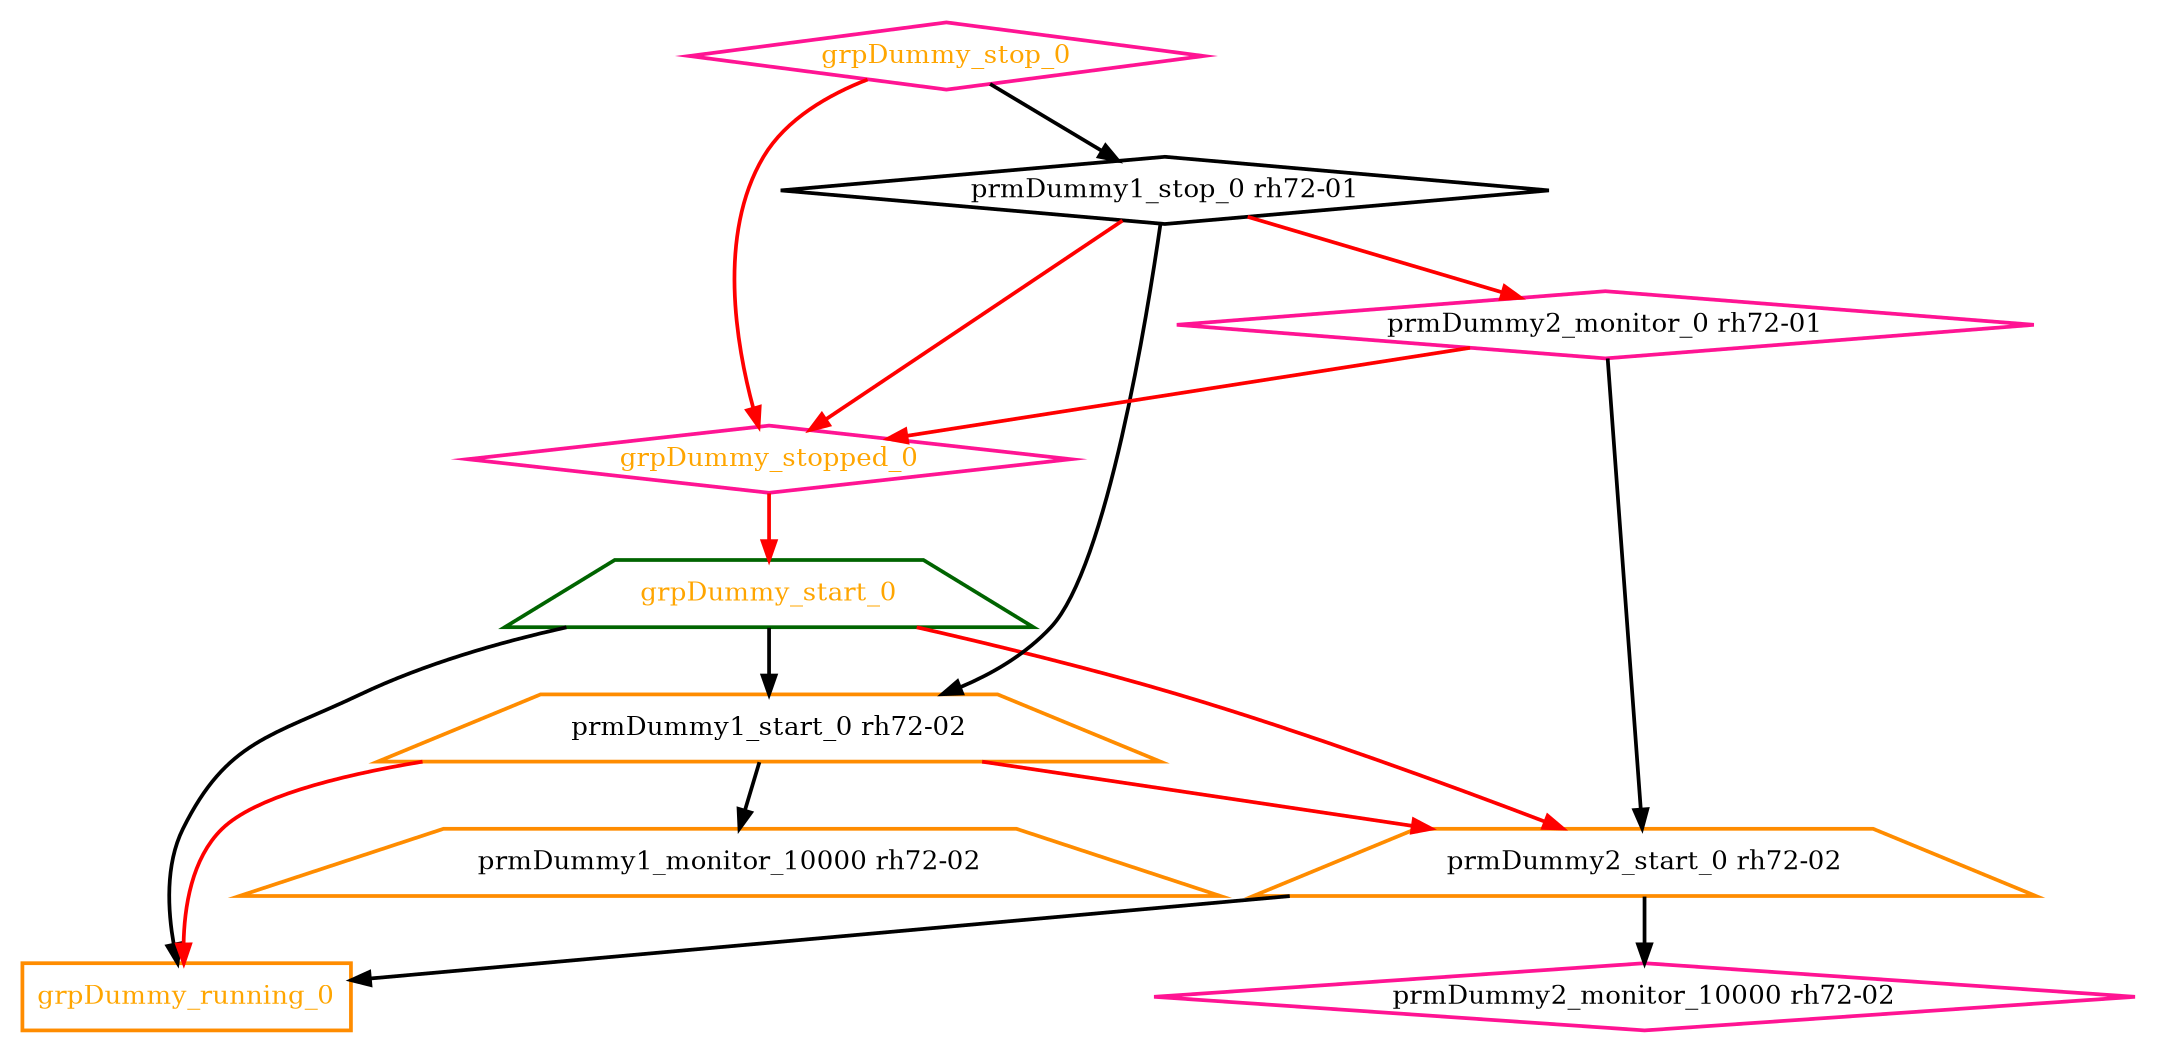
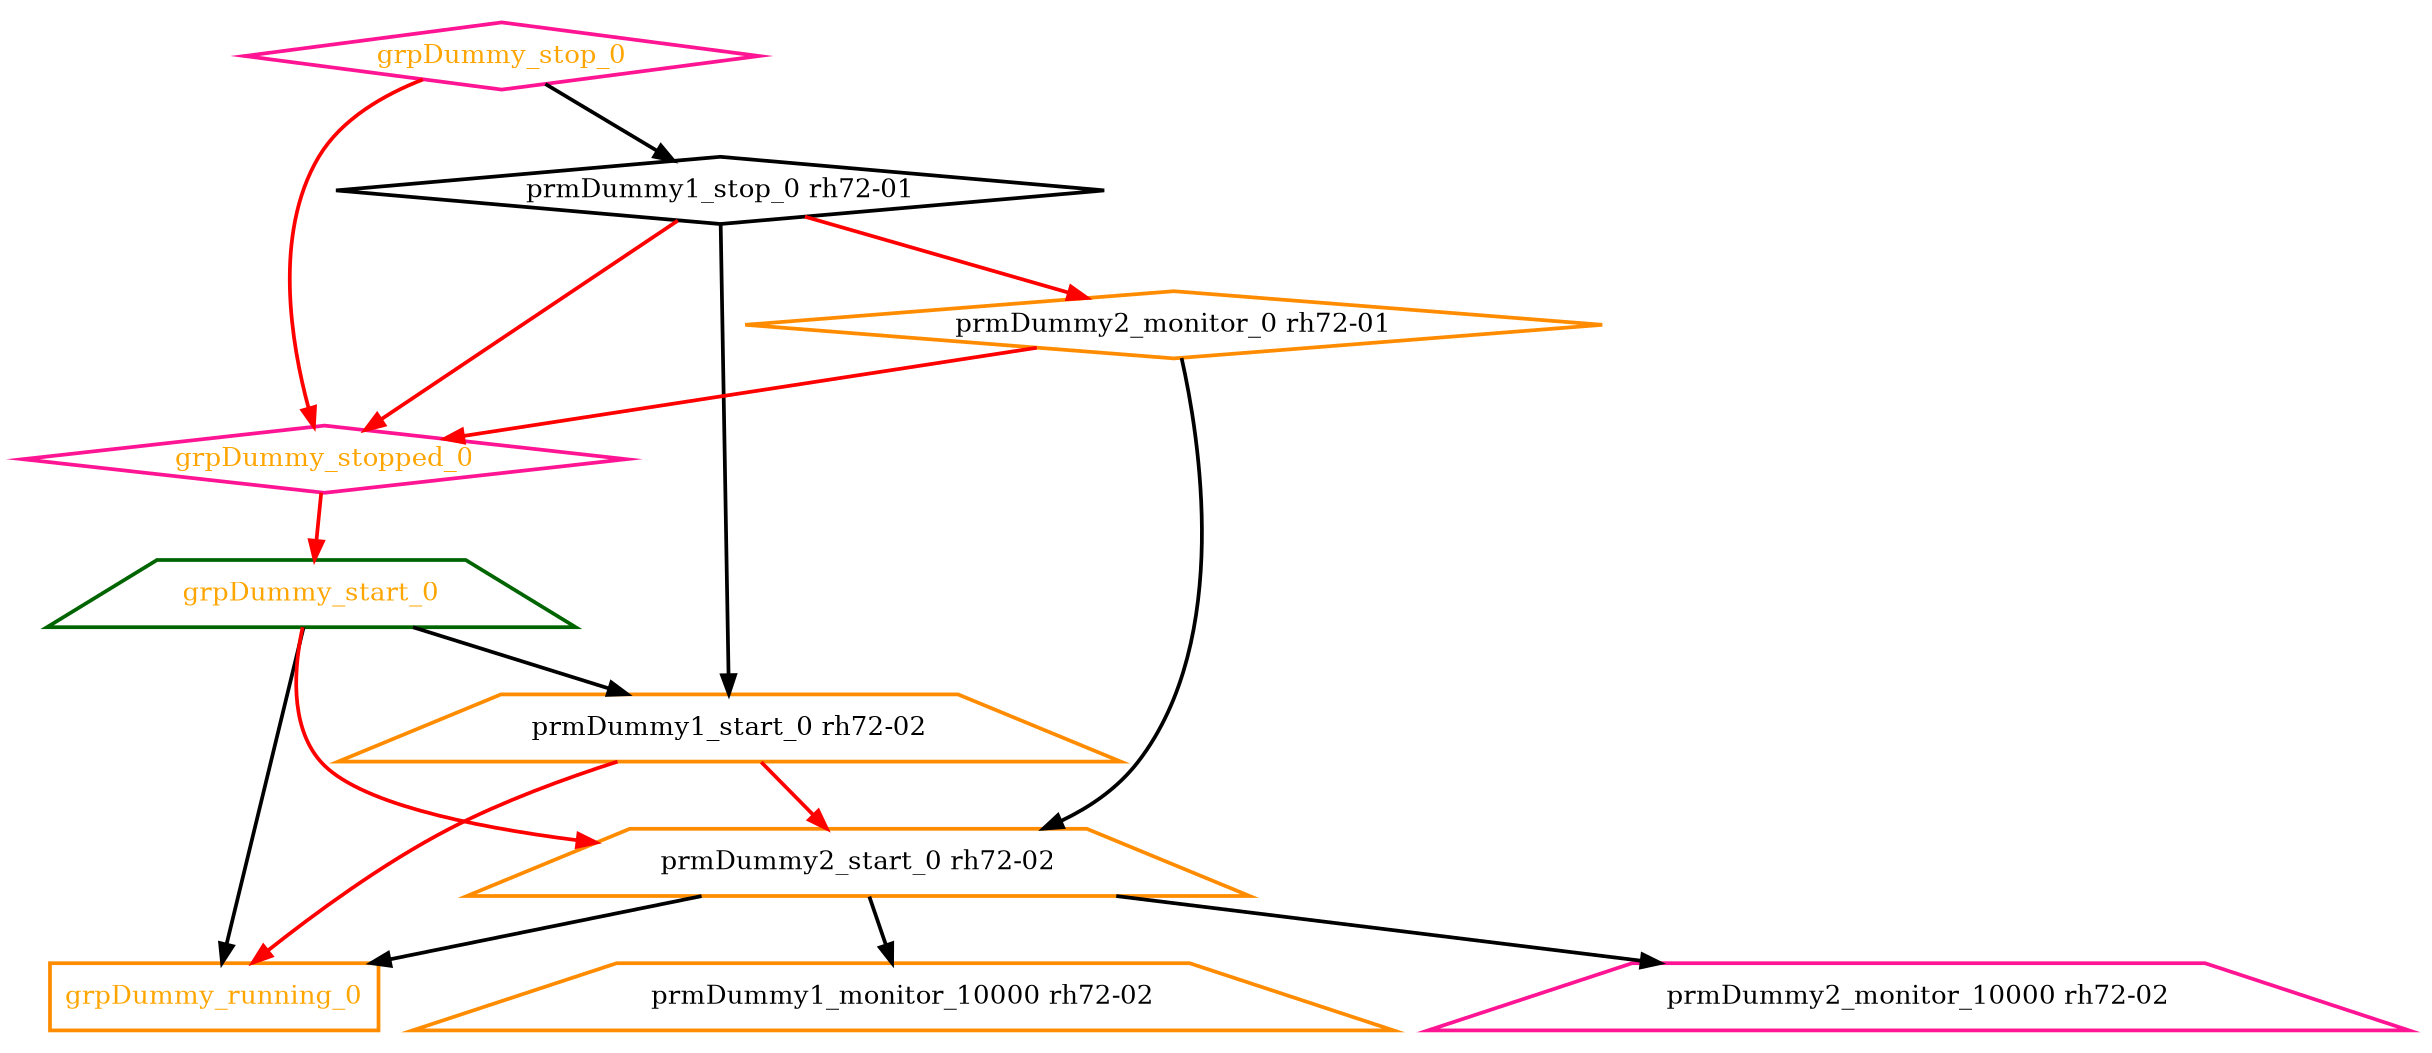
  digraph {
    node [color=darkorange fontcolor=black shape=trapezium style=bold]
    edge [color=black style=bold]
    grpDummy_running_0 [fontcolor=orange shape=box]
    grpDummy_start_0 [color=darkgreen fontcolor=orange]
    "prmDummy1_start_0 rh72-02"
    "prmDummy2_start_0 rh72-02"
    "prmDummy1_monitor_10000 rh72-02"
-   "prmDummy2_monitor_10000 rh72-02" [color=deeppink shape=diamond]
+   "prmDummy2_monitor_10000 rh72-02" [color=deeppink]
    grpDummy_stop_0 [color=deeppink fontcolor=orange shape=diamond]
    grpDummy_stopped_0 [color=deeppink fontcolor=orange shape=diamond]
    "prmDummy1_stop_0 rh72-01" [color=black shape=diamond]
-   "prmDummy2_monitor_0 rh72-01" [color=deeppink shape=diamond]
+   "prmDummy2_monitor_0 rh72-01" [shape=diamond]
    grpDummy_start_0 -> grpDummy_running_0
    grpDummy_start_0 -> "prmDummy1_start_0 rh72-02"
    grpDummy_start_0 -> "prmDummy2_start_0 rh72-02" [color=red]
    "prmDummy1_start_0 rh72-02" -> grpDummy_running_0 [color=red]
    "prmDummy1_start_0 rh72-02" -> "prmDummy2_start_0 rh72-02" [color=red]
-   "prmDummy1_start_0 rh72-02" -> "prmDummy1_monitor_10000 rh72-02"
+   "prmDummy2_start_0 rh72-02" -> "prmDummy1_monitor_10000 rh72-02"
    "prmDummy2_start_0 rh72-02" -> grpDummy_running_0
    "prmDummy2_start_0 rh72-02" -> "prmDummy2_monitor_10000 rh72-02"
    grpDummy_stop_0 -> grpDummy_stopped_0 [color=red]
    grpDummy_stop_0 -> "prmDummy1_stop_0 rh72-01"
    grpDummy_stopped_0 -> grpDummy_start_0 [color=red]
    "prmDummy1_stop_0 rh72-01" -> "prmDummy1_start_0 rh72-02"
    "prmDummy1_stop_0 rh72-01" -> grpDummy_stopped_0 [color=red]
    "prmDummy1_stop_0 rh72-01" -> "prmDummy2_monitor_0 rh72-01" [color=red]
    "prmDummy2_monitor_0 rh72-01" -> "prmDummy2_start_0 rh72-02"
    "prmDummy2_monitor_0 rh72-01" -> grpDummy_stopped_0 [color=red]
  }
